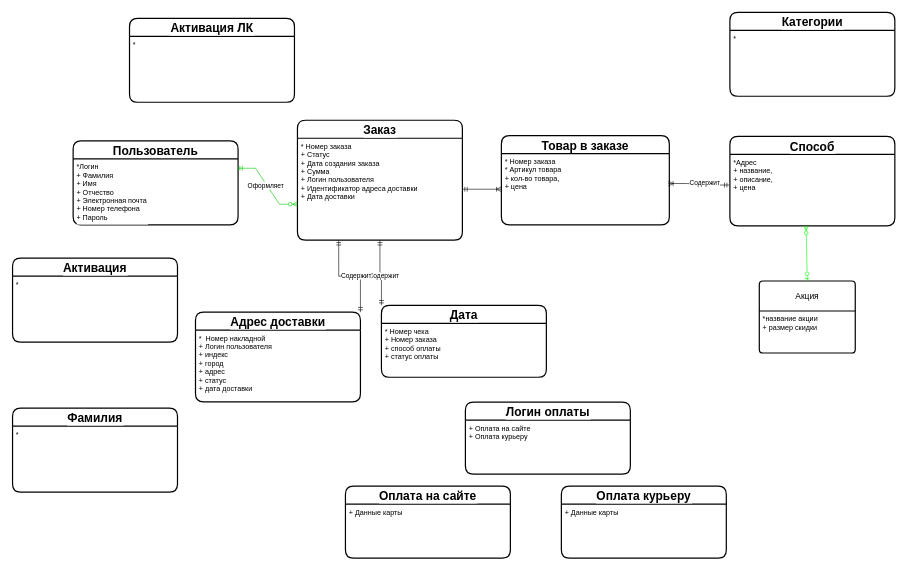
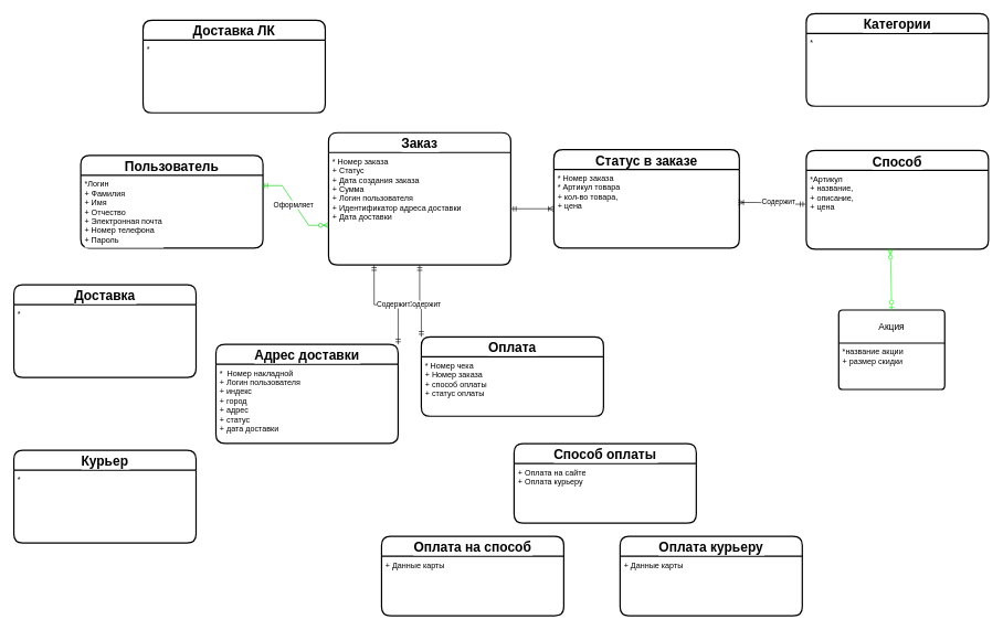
  <mxCell id="0" />
  <mxCell id="1" parent="0" />
  <mxCell id="2" value="Пользователь" style="swimlane;childLayout=stackLayout;horizontal=1;startSize=30;horizontalStack=0;rounded=1;fontSize=20;fontStyle=1;strokeWidth=2;resizeParent=0;resizeLast=1;shadow=0;dashed=0;align=center;labelBackgroundColor=#FFFFFF;labelBorderColor=none;" parent="1" vertex="1"><mxGeometry x="121" y="234.5" width="275" height="140" as="geometry" /></mxCell>
  <mxCell id="3" value="*Логин&#10;+ Фамилия&#10;+ Имя&#10;+ Отчество&#10;+ Электронная почта&#10;+ Номер телефона&#10;+ Пароль" style="align=left;strokeColor=none;fillColor=none;spacingLeft=4;fontSize=12;verticalAlign=top;resizable=0;rotatable=0;part=1;labelBackgroundColor=#FFFFFF;labelBorderColor=none;" parent="2" vertex="1"><mxGeometry y="30" width="275" height="110" as="geometry" /></mxCell>
- <mxCell id="4" value="Дата" style="swimlane;childLayout=stackLayout;horizontal=1;startSize=30;horizontalStack=0;rounded=1;fontSize=20;fontStyle=1;strokeWidth=2;resizeParent=0;resizeLast=1;shadow=0;dashed=0;align=center;labelBackgroundColor=#FFFFFF;labelBorderColor=none;" parent="1" vertex="1"><mxGeometry x="635" y="508.5" width="275" height="120" as="geometry" /></mxCell>
+ <mxCell id="4" value="Оплата" style="swimlane;childLayout=stackLayout;horizontal=1;startSize=30;horizontalStack=0;rounded=1;fontSize=20;fontStyle=1;strokeWidth=2;resizeParent=0;resizeLast=1;shadow=0;dashed=0;align=center;labelBackgroundColor=#FFFFFF;labelBorderColor=none;" parent="1" vertex="1"><mxGeometry x="635" y="508.5" width="275" height="120" as="geometry" /></mxCell>
  <mxCell id="5" value="* Номер чека&#10;+ Номер заказа&#10;+ способ оплаты&#10;+ статус оплаты" style="align=left;strokeColor=none;fillColor=none;spacingLeft=4;fontSize=12;verticalAlign=top;resizable=0;rotatable=0;part=1;labelBackgroundColor=#FFFFFF;labelBorderColor=none;" parent="4" vertex="1"><mxGeometry y="30" width="275" height="90" as="geometry" /></mxCell>
  <mxCell id="6" value="Адрес доставки" style="swimlane;childLayout=stackLayout;horizontal=1;startSize=30;horizontalStack=0;rounded=1;fontSize=20;fontStyle=1;strokeWidth=2;resizeParent=0;resizeLast=1;shadow=0;dashed=0;align=center;labelBackgroundColor=#FFFFFF;labelBorderColor=none;" parent="1" vertex="1"><mxGeometry x="325" y="520" width="275" height="149.5" as="geometry" /></mxCell>
  <mxCell id="7" value="*  Номер накладной&#10;+ Логин пользователя&#10;+ индекс&#10;+ город&#10;+ адрес&#10;+ статус&#10;+ дата доставки " style="align=left;strokeColor=none;fillColor=none;spacingLeft=4;fontSize=12;verticalAlign=top;resizable=0;rotatable=0;part=1;labelBackgroundColor=#FFFFFF;labelBorderColor=none;" parent="6" vertex="1"><mxGeometry y="30" width="275" height="119.5" as="geometry" /></mxCell>
  <mxCell id="8" value="" style="edgeStyle=orthogonalEdgeStyle;fontSize=12;html=1;endArrow=ERmandOne;startArrow=ERmandOne;rounded=0;exitX=0;exitY=0;exitDx=0;exitDy=0;entryX=0.5;entryY=1;entryDx=0;entryDy=0;" parent="1" source="4" target="13" edge="1"><mxGeometry width="100" height="100" relative="1" as="geometry"><mxPoint x="475" y="468.5" as="sourcePoint" /><mxPoint x="665" y="428" as="targetPoint" /></mxGeometry></mxCell>
  <mxCell id="9" value="Содержит" style="edgeLabel;html=1;align=center;verticalAlign=middle;resizable=0;points=[];" parent="8" connectable="0" vertex="1"><mxGeometry x="-0.123" y="-3" relative="1" as="geometry"><mxPoint as="offset" /></mxGeometry></mxCell>
  <mxCell id="10" value="" style="fontSize=12;html=1;endArrow=ERmandOne;startArrow=ERmandOne;exitX=1;exitY=0;exitDx=0;exitDy=0;rounded=0;edgeStyle=orthogonalEdgeStyle;entryX=0.25;entryY=1;entryDx=0;entryDy=0;" parent="1" source="6" target="13" edge="1"><mxGeometry width="100" height="100" relative="1" as="geometry"><mxPoint x="646" y="607.5" as="sourcePoint" /><mxPoint x="575" y="428" as="targetPoint" /></mxGeometry></mxCell>
  <mxCell id="11" value="Содержит" style="edgeLabel;html=1;align=center;verticalAlign=middle;resizable=0;points=[];" parent="10" connectable="0" vertex="1"><mxGeometry x="-0.123" y="-3" relative="1" as="geometry"><mxPoint y="1" as="offset" /></mxGeometry></mxCell>
  <mxCell id="12" value="Заказ" style="swimlane;childLayout=stackLayout;horizontal=1;startSize=30;horizontalStack=0;rounded=1;fontSize=20;fontStyle=1;strokeWidth=2;resizeParent=0;resizeLast=1;shadow=0;dashed=0;align=center;labelBackgroundColor=#FFFFFF;labelBorderColor=none;" parent="1" vertex="1"><mxGeometry x="495" y="200" width="275" height="200" as="geometry"><mxRectangle x="-100" y="-890" width="90" height="40" as="alternateBounds" /></mxGeometry></mxCell>
  <mxCell id="13" value="* Номер заказа&#10;+ Статус &#10;+ Дата создания заказа &#10;+ Сумма&#10;+ Логин пользователя&#10;+ Идентификатор адреса доставки&#10;+ Дата доставки" style="align=left;strokeColor=none;fillColor=none;spacingLeft=4;fontSize=12;verticalAlign=top;resizable=0;rotatable=0;part=1;labelBackgroundColor=#FFFFFF;labelBorderColor=none;fontStyle=0" parent="12" vertex="1"><mxGeometry y="30" width="275" height="170" as="geometry" /></mxCell>
- <mxCell id="14" value="Товар в заказе" style="swimlane;childLayout=stackLayout;horizontal=1;startSize=30;horizontalStack=0;rounded=1;fontSize=20;fontStyle=1;strokeWidth=2;resizeParent=0;resizeLast=1;shadow=0;dashed=0;align=center;labelBackgroundColor=#FFFFFF;labelBorderColor=none;" parent="1" vertex="1"><mxGeometry x="835" y="225.5" width="280" height="149" as="geometry" /></mxCell>
+ <mxCell id="14" value="Статус в заказе" style="swimlane;childLayout=stackLayout;horizontal=1;startSize=30;horizontalStack=0;rounded=1;fontSize=20;fontStyle=1;strokeWidth=2;resizeParent=0;resizeLast=1;shadow=0;dashed=0;align=center;labelBackgroundColor=#FFFFFF;labelBorderColor=none;" parent="1" vertex="1"><mxGeometry x="835" y="225.5" width="280" height="149" as="geometry" /></mxCell>
  <mxCell id="15" value="* Номер заказа&#10;* Артикул товара &#10;+ кол-во товара, &#10;+ цена&#10;" style="align=left;strokeColor=none;fillColor=none;spacingLeft=4;fontSize=12;verticalAlign=top;resizable=0;rotatable=0;part=1;labelBackgroundColor=#FFFFFF;labelBorderColor=none;" parent="14" vertex="1"><mxGeometry y="30" width="280" height="119" as="geometry" /></mxCell>
  <mxCell id="16" value="" style="edgeStyle=entityRelationEdgeStyle;fontSize=12;html=1;endArrow=ERmandOne;rounded=0;exitX=0.994;exitY=0.42;exitDx=0;exitDy=0;entryX=0;entryY=0.5;entryDx=0;entryDy=0;startArrow=ERoneToMany;startFill=0;exitPerimeter=0;endFill=0;" parent="1" source="15" edge="1"><mxGeometry width="100" height="100" relative="1" as="geometry"><mxPoint x="782.5" y="369" as="sourcePoint" /><mxPoint x="1215" y="308" as="targetPoint" /></mxGeometry></mxCell>
  <mxCell id="17" value="Содержит" style="edgeLabel;html=1;align=center;verticalAlign=middle;resizable=0;points=[];" parent="16" connectable="0" vertex="1"><mxGeometry x="-0.323" y="2" relative="1" as="geometry"><mxPoint x="26" as="offset" /></mxGeometry></mxCell>
  <mxCell id="18" value="" style="endArrow=ERoneToMany;html=1;rounded=0;entryX=0;entryY=0.5;entryDx=0;entryDy=0;exitX=1;exitY=0.5;exitDx=0;exitDy=0;endFill=0;startArrow=ERmandOne;startFill=0;" parent="1" source="13" target="15" edge="1"><mxGeometry relative="1" as="geometry"><mxPoint x="765" y="290" as="sourcePoint" /><mxPoint x="865" y="290" as="targetPoint" /></mxGeometry></mxCell>
  <mxCell id="19" value="Способ" style="swimlane;childLayout=stackLayout;horizontal=1;startSize=30;horizontalStack=0;rounded=1;fontSize=20;fontStyle=1;strokeWidth=2;resizeParent=0;resizeLast=1;shadow=0;dashed=0;align=center;labelBackgroundColor=#FFFFFF;labelBorderColor=none;" parent="1" vertex="1"><mxGeometry x="1216" y="227" width="275" height="149" as="geometry" /></mxCell>
- <mxCell id="20" value="*Адрес &#10;+ название, &#10;+ описание, &#10;+ цена" style="align=left;strokeColor=none;fillColor=none;spacingLeft=4;fontSize=12;verticalAlign=top;resizable=0;rotatable=0;part=1;labelBackgroundColor=#FFFFFF;labelBorderColor=none;" parent="19" vertex="1"><mxGeometry y="30" width="275" height="119" as="geometry" /></mxCell>
+ <mxCell id="20" value="*Артикул &#10;+ название, &#10;+ описание, &#10;+ цена" style="align=left;strokeColor=none;fillColor=none;spacingLeft=4;fontSize=12;verticalAlign=top;resizable=0;rotatable=0;part=1;labelBackgroundColor=#FFFFFF;labelBorderColor=none;" parent="19" vertex="1"><mxGeometry y="30" width="275" height="119" as="geometry" /></mxCell>
  <mxCell id="21" value="Акция" style="swimlane;childLayout=stackLayout;horizontal=1;startSize=50;horizontalStack=0;rounded=1;fontSize=14;fontStyle=0;strokeWidth=2;resizeParent=0;resizeLast=1;shadow=0;dashed=0;align=center;arcSize=4;whiteSpace=wrap;html=1;" parent="1" vertex="1"><mxGeometry x="1265" y="468" width="160" height="120" as="geometry" /></mxCell>
  <mxCell id="22" value="" style="endArrow=ERzeroToOne;html=1;rounded=0;entryX=0.5;entryY=0;entryDx=0;entryDy=0;startArrow=ERzeroToMany;startFill=0;endFill=0;strokeColor=#00FF00;" parent="21" target="21" edge="1"><mxGeometry relative="1" as="geometry"><mxPoint x="78" y="-92" as="sourcePoint" /><mxPoint x="78" y="-7" as="targetPoint" /></mxGeometry></mxCell>
  <mxCell id="23" value="*название акции&lt;br&gt;+ размер скидки" style="align=left;strokeColor=none;fillColor=none;spacingLeft=4;fontSize=12;verticalAlign=top;resizable=0;rotatable=0;part=1;html=1;" parent="21" vertex="1"><mxGeometry y="50" width="160" height="70" as="geometry" /></mxCell>
  <mxCell id="24" value="" style="edgeStyle=entityRelationEdgeStyle;fontSize=12;html=1;endArrow=ERzeroToMany;endFill=1;startArrow=ERmandOne;rounded=0;startFill=0;entryX=0;entryY=0.5;entryDx=0;entryDy=0;strokeColor=#00CC00;" parent="1" edge="1"><mxGeometry width="100" height="100" relative="1" as="geometry"><mxPoint x="395" y="280" as="sourcePoint" /><mxPoint x="495" y="340" as="targetPoint" /><Array as="points"><mxPoint x="550" y="72.5" /></Array></mxGeometry></mxCell>
  <mxCell id="25" value="Оформляет" style="edgeLabel;html=1;align=center;verticalAlign=middle;resizable=0;points=[];" parent="24" connectable="0" vertex="1"><mxGeometry x="-0.047" y="-2" relative="1" as="geometry"><mxPoint as="offset" /></mxGeometry></mxCell>
- <mxCell id="26" value="Фамилия" style="swimlane;childLayout=stackLayout;horizontal=1;startSize=30;horizontalStack=0;rounded=1;fontSize=20;fontStyle=1;strokeWidth=2;resizeParent=0;resizeLast=1;shadow=0;dashed=0;align=center;labelBackgroundColor=#FFFFFF;labelBorderColor=none;" vertex="1" parent="1"><mxGeometry x="20" y="680" width="275" height="140" as="geometry" /></mxCell>
+ <mxCell id="26" value="Курьер" style="swimlane;childLayout=stackLayout;horizontal=1;startSize=30;horizontalStack=0;rounded=1;fontSize=20;fontStyle=1;strokeWidth=2;resizeParent=0;resizeLast=1;shadow=0;dashed=0;align=center;labelBackgroundColor=#FFFFFF;labelBorderColor=none;" vertex="1" parent="1"><mxGeometry x="20" y="680" width="275" height="140" as="geometry" /></mxCell>
  <mxCell id="27" value="*" style="align=left;strokeColor=none;fillColor=none;spacingLeft=4;fontSize=12;verticalAlign=top;resizable=0;rotatable=0;part=1;labelBackgroundColor=#FFFFFF;labelBorderColor=none;" vertex="1" parent="26"><mxGeometry y="30" width="275" height="110" as="geometry" /></mxCell>
- <mxCell id="28" value="Активация" style="swimlane;childLayout=stackLayout;horizontal=1;startSize=30;horizontalStack=0;rounded=1;fontSize=20;fontStyle=1;strokeWidth=2;resizeParent=0;resizeLast=1;shadow=0;dashed=0;align=center;labelBackgroundColor=#FFFFFF;labelBorderColor=none;" vertex="1" parent="1"><mxGeometry x="20" y="430" width="275" height="140" as="geometry" /></mxCell>
+ <mxCell id="28" value="Доставка" style="swimlane;childLayout=stackLayout;horizontal=1;startSize=30;horizontalStack=0;rounded=1;fontSize=20;fontStyle=1;strokeWidth=2;resizeParent=0;resizeLast=1;shadow=0;dashed=0;align=center;labelBackgroundColor=#FFFFFF;labelBorderColor=none;" vertex="1" parent="1"><mxGeometry x="20" y="430" width="275" height="140" as="geometry" /></mxCell>
  <mxCell id="29" value="*" style="align=left;strokeColor=none;fillColor=none;spacingLeft=4;fontSize=12;verticalAlign=top;resizable=0;rotatable=0;part=1;labelBackgroundColor=#FFFFFF;labelBorderColor=none;" vertex="1" parent="28"><mxGeometry y="30" width="275" height="110" as="geometry" /></mxCell>
- <mxCell id="30" value="Активация ЛК" style="swimlane;childLayout=stackLayout;horizontal=1;startSize=30;horizontalStack=0;rounded=1;fontSize=20;fontStyle=1;strokeWidth=2;resizeParent=0;resizeLast=1;shadow=0;dashed=0;align=center;labelBackgroundColor=#FFFFFF;labelBorderColor=none;" vertex="1" parent="1"><mxGeometry x="215" y="30" width="275" height="140" as="geometry" /></mxCell>
+ <mxCell id="30" value="Доставка ЛК" style="swimlane;childLayout=stackLayout;horizontal=1;startSize=30;horizontalStack=0;rounded=1;fontSize=20;fontStyle=1;strokeWidth=2;resizeParent=0;resizeLast=1;shadow=0;dashed=0;align=center;labelBackgroundColor=#FFFFFF;labelBorderColor=none;" vertex="1" parent="1"><mxGeometry x="215" y="30" width="275" height="140" as="geometry" /></mxCell>
  <mxCell id="31" value="*" style="align=left;strokeColor=none;fillColor=none;spacingLeft=4;fontSize=12;verticalAlign=top;resizable=0;rotatable=0;part=1;labelBackgroundColor=#FFFFFF;labelBorderColor=none;" vertex="1" parent="30"><mxGeometry y="30" width="275" height="110" as="geometry" /></mxCell>
  <mxCell id="32" value="Категории" style="swimlane;childLayout=stackLayout;horizontal=1;startSize=30;horizontalStack=0;rounded=1;fontSize=20;fontStyle=1;strokeWidth=2;resizeParent=0;resizeLast=1;shadow=0;dashed=0;align=center;labelBackgroundColor=#FFFFFF;labelBorderColor=none;" vertex="1" parent="1"><mxGeometry x="1216" y="20" width="275" height="140" as="geometry" /></mxCell>
  <mxCell id="33" value="*" style="align=left;strokeColor=none;fillColor=none;spacingLeft=4;fontSize=12;verticalAlign=top;resizable=0;rotatable=0;part=1;labelBackgroundColor=#FFFFFF;labelBorderColor=none;" vertex="1" parent="32"><mxGeometry y="30" width="275" height="110" as="geometry" /></mxCell>
- <mxCell id="34" value="Оплата на сайте" style="swimlane;childLayout=stackLayout;horizontal=1;startSize=30;horizontalStack=0;rounded=1;fontSize=20;fontStyle=1;strokeWidth=2;resizeParent=0;resizeLast=1;shadow=0;dashed=0;align=center;labelBackgroundColor=#FFFFFF;labelBorderColor=none;" vertex="1" parent="1"><mxGeometry x="575" y="810" width="275" height="120" as="geometry" /></mxCell>
+ <mxCell id="34" value="Оплата на способ" style="swimlane;childLayout=stackLayout;horizontal=1;startSize=30;horizontalStack=0;rounded=1;fontSize=20;fontStyle=1;strokeWidth=2;resizeParent=0;resizeLast=1;shadow=0;dashed=0;align=center;labelBackgroundColor=#FFFFFF;labelBorderColor=none;" vertex="1" parent="1"><mxGeometry x="575" y="810" width="275" height="120" as="geometry" /></mxCell>
  <mxCell id="35" value="+ Данные карты&#10;" style="align=left;strokeColor=none;fillColor=none;spacingLeft=4;fontSize=12;verticalAlign=top;resizable=0;rotatable=0;part=1;labelBackgroundColor=#FFFFFF;labelBorderColor=none;" vertex="1" parent="34"><mxGeometry y="30" width="275" height="90" as="geometry" /></mxCell>
- <mxCell id="36" value="Логин оплаты" style="swimlane;childLayout=stackLayout;horizontal=1;startSize=30;horizontalStack=0;rounded=1;fontSize=20;fontStyle=1;strokeWidth=2;resizeParent=0;resizeLast=1;shadow=0;dashed=0;align=center;labelBackgroundColor=#FFFFFF;labelBorderColor=none;" vertex="1" parent="1"><mxGeometry x="775" y="670" width="275" height="120" as="geometry" /></mxCell>
+ <mxCell id="36" value="Способ оплаты" style="swimlane;childLayout=stackLayout;horizontal=1;startSize=30;horizontalStack=0;rounded=1;fontSize=20;fontStyle=1;strokeWidth=2;resizeParent=0;resizeLast=1;shadow=0;dashed=0;align=center;labelBackgroundColor=#FFFFFF;labelBorderColor=none;" vertex="1" parent="1"><mxGeometry x="775" y="670" width="275" height="120" as="geometry" /></mxCell>
  <mxCell id="37" value="+ Оплата на сайте&#10;+ Оплата курьеру" style="align=left;strokeColor=none;fillColor=none;spacingLeft=4;fontSize=12;verticalAlign=top;resizable=0;rotatable=0;part=1;labelBackgroundColor=#FFFFFF;labelBorderColor=none;" vertex="1" parent="36"><mxGeometry y="30" width="275" height="90" as="geometry" /></mxCell>
  <mxCell id="38" value="Оплата курьеру" style="swimlane;childLayout=stackLayout;horizontal=1;startSize=30;horizontalStack=0;rounded=1;fontSize=20;fontStyle=1;strokeWidth=2;resizeParent=0;resizeLast=1;shadow=0;dashed=0;align=center;labelBackgroundColor=#FFFFFF;labelBorderColor=none;" vertex="1" parent="1"><mxGeometry x="935" y="810" width="275" height="120" as="geometry" /></mxCell>
  <mxCell id="39" value="+ Данные карты&#10;" style="align=left;strokeColor=none;fillColor=none;spacingLeft=4;fontSize=12;verticalAlign=top;resizable=0;rotatable=0;part=1;labelBackgroundColor=#FFFFFF;labelBorderColor=none;" vertex="1" parent="38"><mxGeometry y="30" width="275" height="90" as="geometry" /></mxCell>
